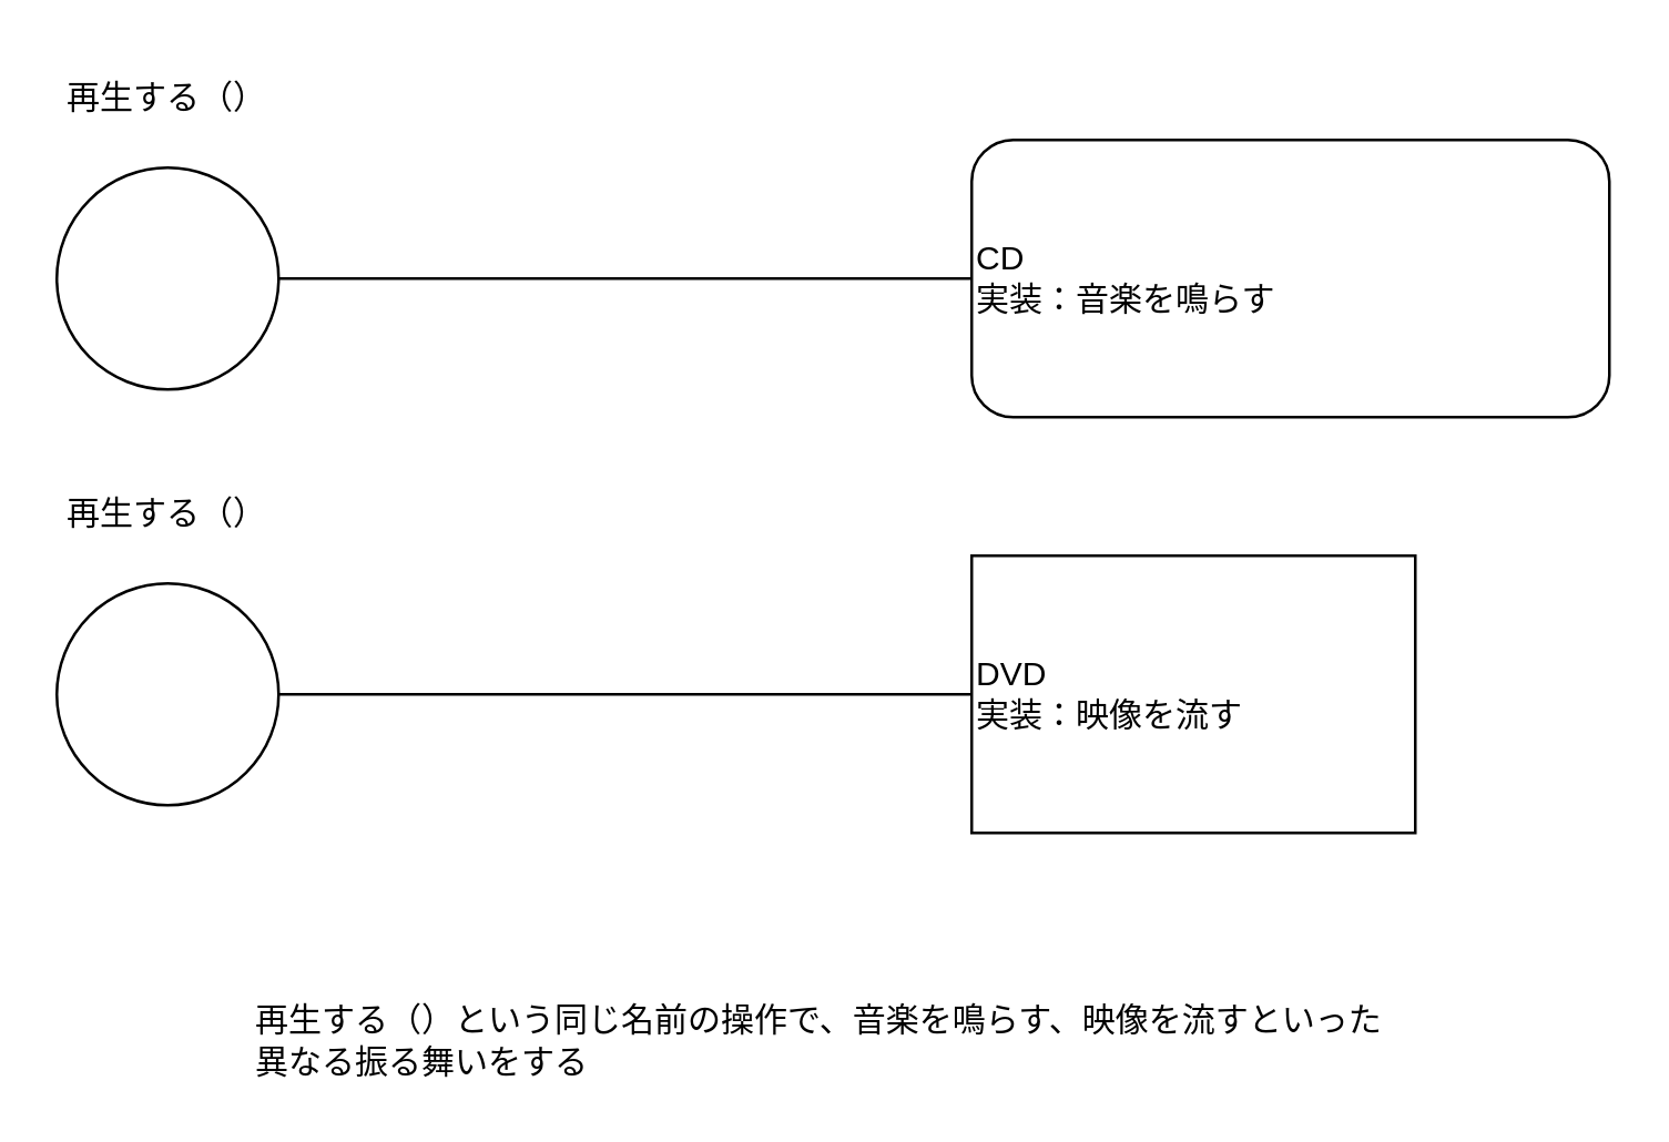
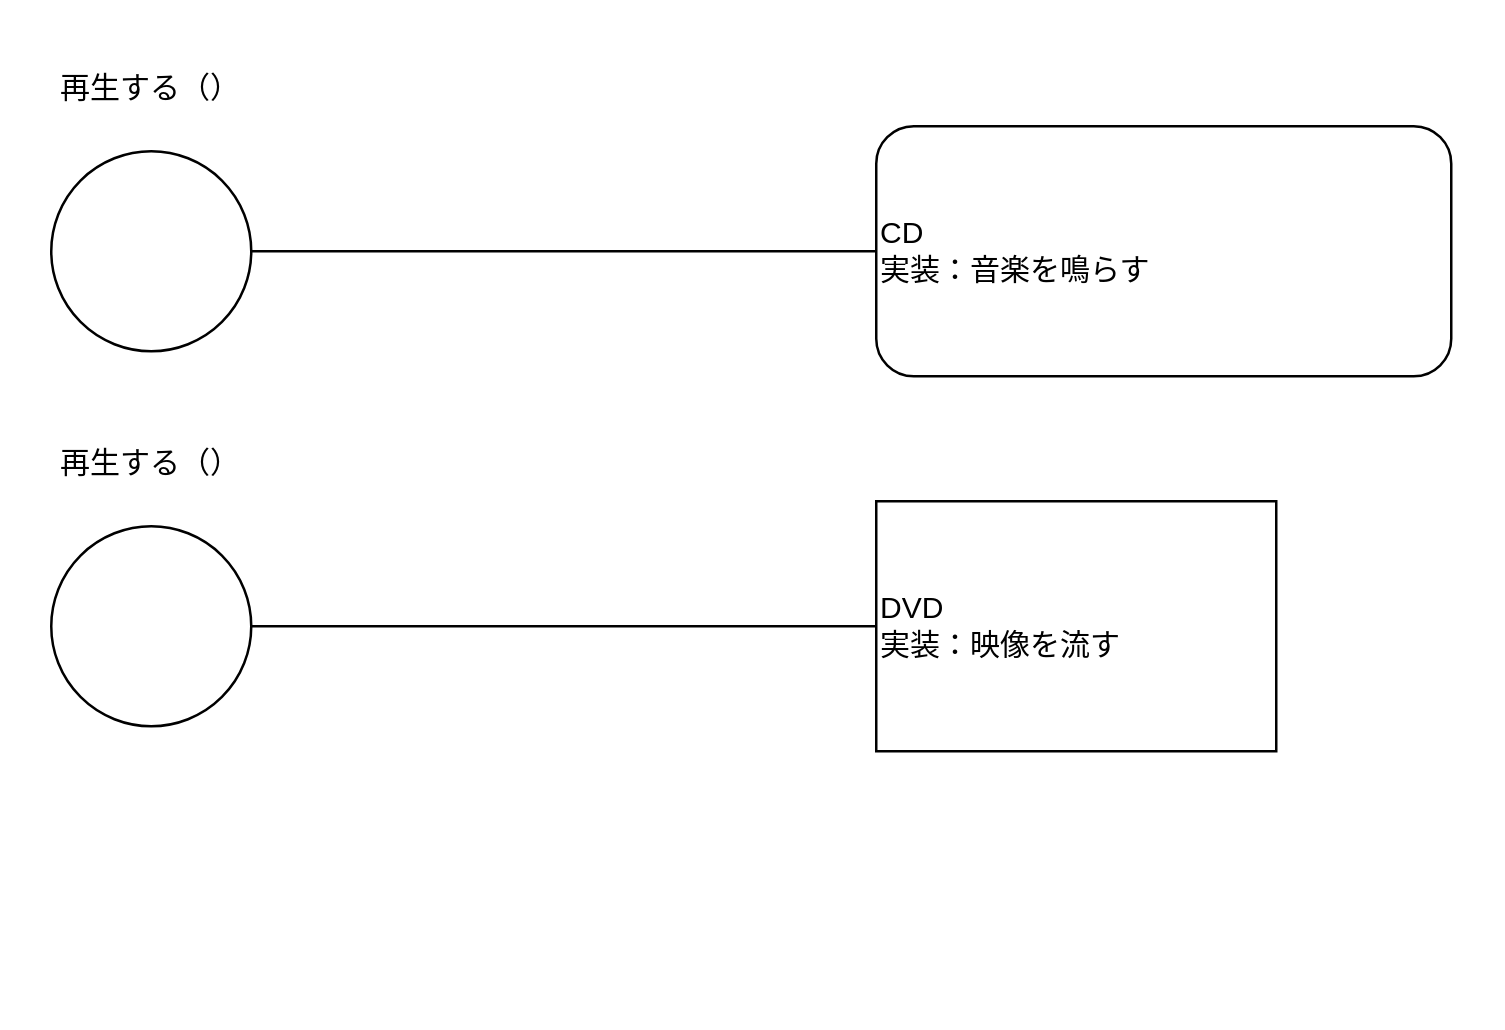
  <mxCell id="0" />
  <mxCell id="1" parent="0" />
  <mxCell id="2" value="" style="ellipse;whiteSpace=wrap;html=1;aspect=fixed;" vertex="1" parent="1"><mxGeometry x="20" y="60" width="80" height="80" as="geometry" /></mxCell>
  <mxCell id="3" value="CD&lt;br&gt;実装：音楽を鳴らす" style="whiteSpace=wrap;html=1;align=left;rounded=1;" vertex="1" parent="1"><mxGeometry x="350" y="50" width="230" height="100" as="geometry" /></mxCell>
  <mxCell id="4" value="DVD&lt;br&gt;実装：映像を流す" style="rounded=0;whiteSpace=wrap;html=1;align=left;" vertex="1" parent="1"><mxGeometry x="350" y="200" width="160" height="100" as="geometry" /></mxCell>
  <mxCell id="5" value="" style="ellipse;whiteSpace=wrap;html=1;aspect=fixed;" vertex="1" parent="1"><mxGeometry x="20" y="210" width="80" height="80" as="geometry" /></mxCell>
  <mxCell id="6" value="" style="endArrow=none;html=1;rounded=0;entryX=0;entryY=0.5;entryDx=0;entryDy=0;" edge="1" parent="1" target="3"><mxGeometry width="50" height="50" relative="1" as="geometry"><mxPoint x="100" y="100" as="sourcePoint" /><mxPoint x="150" y="50" as="targetPoint" /></mxGeometry></mxCell>
  <mxCell id="7" value="" style="endArrow=none;html=1;rounded=0;entryX=0;entryY=0.5;entryDx=0;entryDy=0;" edge="1" parent="1" target="4"><mxGeometry width="50" height="50" relative="1" as="geometry"><mxPoint x="100" y="250" as="sourcePoint" /><mxPoint x="150" y="200" as="targetPoint" /></mxGeometry></mxCell>
  <mxCell id="8" value="再生する（）" style="text;html=1;strokeColor=none;fillColor=none;align=center;verticalAlign=middle;whiteSpace=wrap;rounded=0;" vertex="1" parent="1"><mxGeometry x="20" y="20" width="80" height="30" as="geometry" /></mxCell>
  <mxCell id="9" value="再生する（）" style="text;html=1;strokeColor=none;fillColor=none;align=center;verticalAlign=middle;whiteSpace=wrap;rounded=0;" vertex="1" parent="1"><mxGeometry x="20" y="170" width="80" height="30" as="geometry" /></mxCell>
- <mxCell id="10" value="再生する（）という同じ名前の操作で、音楽を鳴らす、映像を流すといった異なる振る舞いをする" style="text;html=1;strokeColor=none;fillColor=none;align=left;verticalAlign=middle;whiteSpace=wrap;rounded=0;" vertex="1" parent="1"><mxGeometry x="90" y="360" width="410" height="30" as="geometry" /></mxCell>
